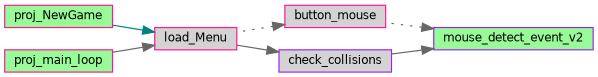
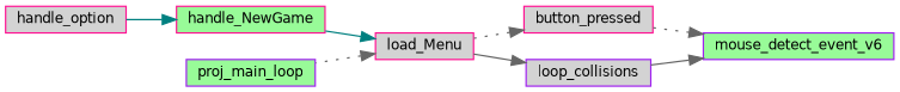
  digraph {
    rankdir=RL
    node [color=deeppink fillcolor=lightgrey fontname=Helvetica fontsize=10 shape=record style=filled]
    edge [color=gray40 dir=back fontname=Helvetica fontsize=10 labelfontname=Helvetica labelfontsize=10 style=solid]
-   n1 [color=purple fillcolor=palegreen fontcolor=black height=0.2 label=mouse_detect_event_v2 width=0.4]
-   n2 [height=0.2 label=button_mouse width=0.4]
-   n3 [color=purple height=0.2 label=check_collisions width=0.4]
+   n1 [color=purple fillcolor=palegreen fontcolor=black height=0.2 label=mouse_detect_event_v6 width=0.4]
+   n2 [height=0.2 label=button_pressed width=0.4]
+   n3 [color=purple height=0.2 label=loop_collisions width=0.4]
    n4 [height=0.2 label=load_Menu width=0.4]
-   n5 [fillcolor=palegreen height=0.2 label=proj_NewGame width=0.4]
-   n6 [fillcolor=palegreen height=0.2 label=proj_main_loop width=0.4]
+   n5 [fillcolor=palegreen height=0.2 label=handle_NewGame width=0.4]
+   n6 [color=purple fillcolor=palegreen height=0.2 label=proj_main_loop width=0.4]
+   n7 [height=0.2 label=handle_option width=0.4]
    n1 -> n2 [style=dotted]
    n1 -> n3
    n2 -> n4 [style=dotted]
    n3 -> n4
    n4 -> n5 [color=teal]
-   n4 -> n6
+   n4 -> n6 [style=dotted]
+   n5 -> n7 [color=teal]
  }
